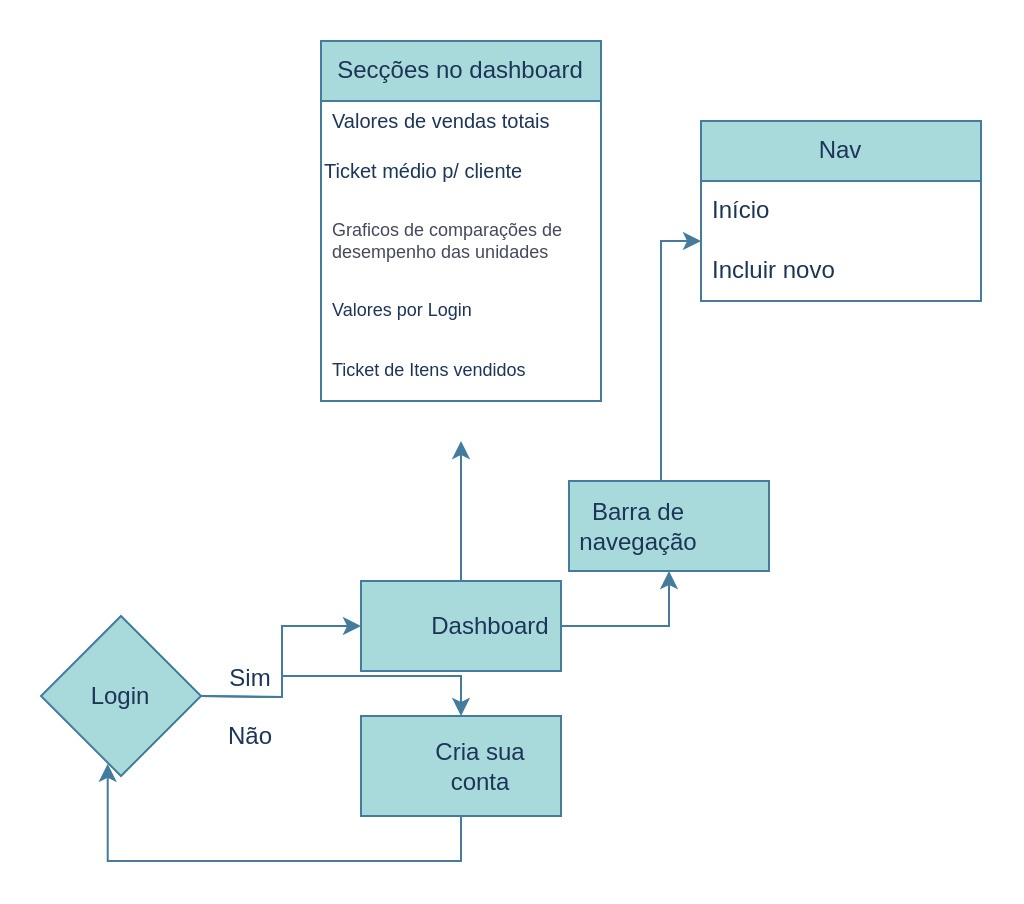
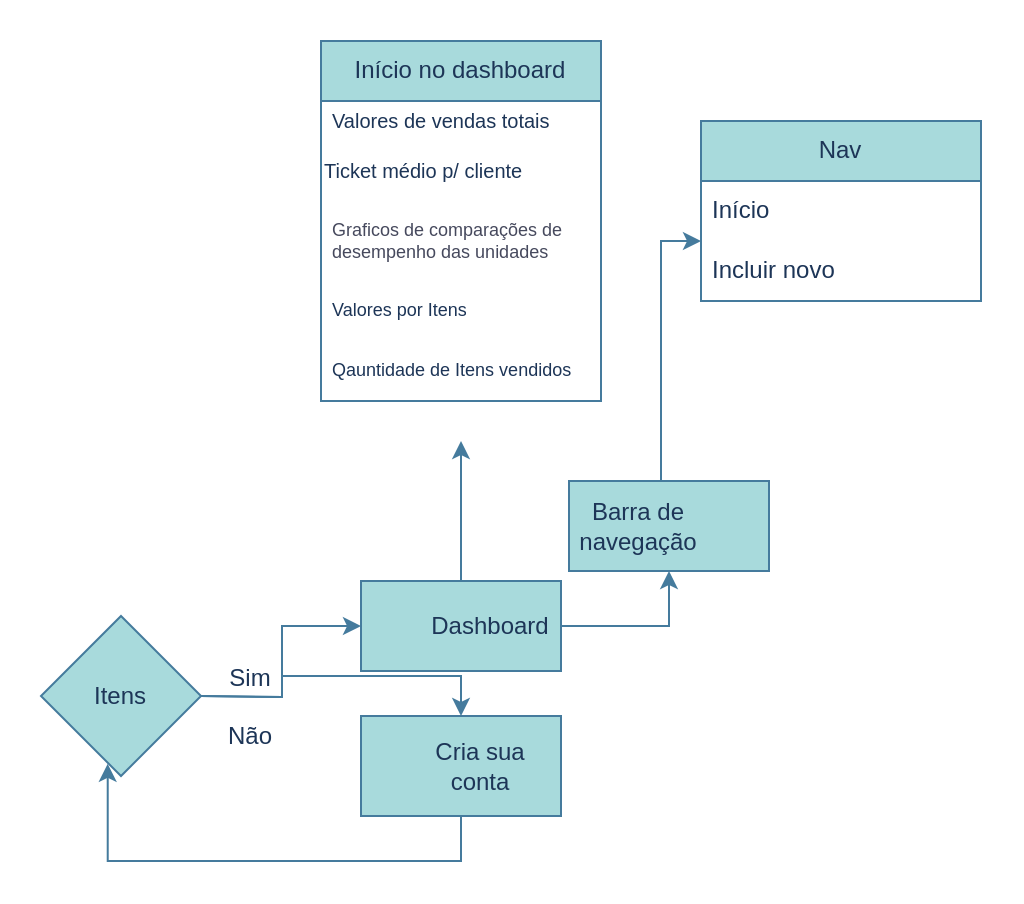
  <mxCell id="0" />
  <mxCell id="1" parent="0" />
  <mxCell id="2" value="" style="rounded=0;whiteSpace=wrap;html=1;strokeColor=#457B9D;fillColor=#A8DADC;labelBackgroundColor=none;fontColor=#1D3557;" parent="1" vertex="1"><mxGeometry x="180" y="357.5" width="100" height="50" as="geometry" /></mxCell>
  <mxCell id="3" style="edgeStyle=orthogonalEdgeStyle;rounded=0;orthogonalLoop=1;jettySize=auto;html=1;entryX=0;entryY=0.5;entryDx=0;entryDy=0;strokeColor=#457B9D;fontColor=default;fillColor=#A8DADC;labelBackgroundColor=none;" parent="1" target="7" edge="1"><mxGeometry relative="1" as="geometry"><mxPoint x="100" y="347.5" as="sourcePoint" /></mxGeometry></mxCell>
  <mxCell id="4" value="" style="rhombus;whiteSpace=wrap;html=1;strokeColor=#457B9D;fontColor=#1D3557;fillColor=#A8DADC;labelBackgroundColor=none;" parent="1" vertex="1"><mxGeometry x="20" y="307.5" width="80" height="80" as="geometry" /></mxCell>
- <mxCell id="5" value="Login" style="text;strokeColor=none;align=center;fillColor=none;verticalAlign=middle;whiteSpace=wrap;rounded=0;fontColor=#1D3557;horizontal=1;labelBackgroundColor=none;" parent="1" vertex="1"><mxGeometry x="30" y="332.5" width="60" height="30" as="geometry" /></mxCell>
+ <mxCell id="5" value="Itens" style="text;strokeColor=none;align=center;fillColor=none;verticalAlign=middle;whiteSpace=wrap;rounded=0;fontColor=#1D3557;horizontal=1;labelBackgroundColor=none;" parent="1" vertex="1"><mxGeometry x="30" y="332.5" width="60" height="30" as="geometry" /></mxCell>
  <mxCell id="6" value="" style="edgeStyle=orthogonalEdgeStyle;rounded=0;orthogonalLoop=1;jettySize=auto;html=1;strokeColor=#457B9D;fontColor=default;fillColor=#A8DADC;labelBackgroundColor=none;" parent="1" source="7" target="14" edge="1"><mxGeometry relative="1" as="geometry" /></mxCell>
  <mxCell id="7" value="" style="whiteSpace=wrap;html=1;fillColor=#A8DADC;strokeColor=#457B9D;labelBackgroundColor=none;fontColor=#1D3557;" parent="1" vertex="1"><mxGeometry x="180" y="290" width="100" height="45" as="geometry" /></mxCell>
  <mxCell id="8" value="Dashboard" style="text;strokeColor=none;align=center;fillColor=none;html=1;verticalAlign=middle;whiteSpace=wrap;rounded=0;fontColor=#1D3557;labelBackgroundColor=none;" parent="1" vertex="1"><mxGeometry x="215" y="297.5" width="60" height="30" as="geometry" /></mxCell>
  <mxCell id="9" value="Cria sua conta" style="text;align=center;html=1;verticalAlign=middle;whiteSpace=wrap;rounded=0;labelBackgroundColor=none;fontColor=#1D3557;" parent="1" vertex="1"><mxGeometry x="210" y="367.5" width="60" height="30" as="geometry" /></mxCell>
  <mxCell id="10" value="Sim" style="text;strokeColor=none;align=center;fillColor=none;html=1;verticalAlign=middle;whiteSpace=wrap;rounded=0;fontColor=#1D3557;labelBackgroundColor=none;" parent="1" vertex="1"><mxGeometry x="110" y="337.5" width="30" height="2.5" as="geometry" /></mxCell>
  <mxCell id="11" value="Não" style="text;strokeColor=none;align=center;fillColor=none;html=1;verticalAlign=middle;whiteSpace=wrap;rounded=0;fontColor=#1D3557;labelBackgroundColor=none;" parent="1" vertex="1"><mxGeometry x="110" y="357.5" width="30" height="20" as="geometry" /></mxCell>
  <mxCell id="12" value="" style="edgeStyle=orthogonalEdgeStyle;rounded=0;orthogonalLoop=1;jettySize=auto;html=1;strokeColor=#457B9D;fontColor=default;fillColor=#A8DADC;labelBackgroundColor=none;" parent="1" target="2" edge="1"><mxGeometry relative="1" as="geometry"><mxPoint x="100" y="347.5" as="sourcePoint" /><mxPoint x="200" y="382.5" as="targetPoint" /></mxGeometry></mxCell>
  <mxCell id="13" style="edgeStyle=orthogonalEdgeStyle;rounded=0;orthogonalLoop=1;jettySize=auto;html=1;strokeColor=#457B9D;fontColor=#1D3557;fillColor=#A8DADC;" parent="1" source="14" target="24" edge="1"><mxGeometry relative="1" as="geometry"><mxPoint x="350" y="120" as="targetPoint" /><Array as="points"><mxPoint x="330" y="120" /></Array></mxGeometry></mxCell>
  <mxCell id="14" value="" style="whiteSpace=wrap;html=1;fillColor=#A8DADC;strokeColor=#457B9D;labelBackgroundColor=none;fontColor=#1D3557;" parent="1" vertex="1"><mxGeometry x="284" y="240" width="100" height="45" as="geometry" /></mxCell>
  <mxCell id="15" style="edgeStyle=elbowEdgeStyle;rounded=0;orthogonalLoop=1;jettySize=auto;html=1;strokeColor=#457B9D;fontColor=default;fillColor=#A8DADC;labelBackgroundColor=none;entryX=0.417;entryY=0.924;entryDx=0;entryDy=0;entryPerimeter=0;" parent="1" source="2" target="4" edge="1"><mxGeometry relative="1" as="geometry"><mxPoint x="60" y="430" as="targetPoint" /><Array as="points"><mxPoint x="140" y="430" /></Array></mxGeometry></mxCell>
- <mxCell id="16" value="Secções no dashboard" style="swimlane;fontStyle=0;childLayout=stackLayout;horizontal=1;startSize=30;horizontalStack=0;resizeParent=1;resizeParentMax=0;resizeLast=0;collapsible=1;marginBottom=0;whiteSpace=wrap;html=1;strokeColor=#457B9D;fontColor=#1D3557;fillColor=#A8DADC;labelBackgroundColor=none;" parent="1" vertex="1"><mxGeometry x="160" y="20" width="140" height="180" as="geometry"><mxRectangle x="240" y="80" width="160" height="30" as="alternateBounds" /></mxGeometry></mxCell>
+ <mxCell id="16" value="Início no dashboard" style="swimlane;fontStyle=0;childLayout=stackLayout;horizontal=1;startSize=30;horizontalStack=0;resizeParent=1;resizeParentMax=0;resizeLast=0;collapsible=1;marginBottom=0;whiteSpace=wrap;html=1;strokeColor=#457B9D;fontColor=#1D3557;fillColor=#A8DADC;labelBackgroundColor=none;" parent="1" vertex="1"><mxGeometry x="160" y="20" width="140" height="180" as="geometry"><mxRectangle x="240" y="80" width="160" height="30" as="alternateBounds" /></mxGeometry></mxCell>
  <mxCell id="17" value="&lt;font style=&quot;font-size: 10px;&quot;&gt;Valores de vendas totais&lt;/font&gt;" style="text;strokeColor=none;fillColor=none;align=left;verticalAlign=middle;spacingLeft=4;spacingRight=4;overflow=hidden;points=[[0,0.5],[1,0.5]];portConstraint=eastwest;rotatable=0;whiteSpace=wrap;html=1;fontColor=#1D3557;fontSize=10;labelBackgroundColor=none;" parent="16" vertex="1"><mxGeometry y="30" width="140" height="20" as="geometry" /></mxCell>
  <mxCell id="18" value="Ticket médio p/ cliente" style="text;strokeColor=none;align=left;fillColor=none;html=1;verticalAlign=middle;whiteSpace=wrap;rounded=0;fontColor=#1D3557;fontSize=10;labelBackgroundColor=none;" parent="16" vertex="1"><mxGeometry y="50" width="140" height="30" as="geometry" /></mxCell>
  <mxCell id="19" value="Graficos de comparações de desempenho das unidades&amp;nbsp;" style="text;strokeColor=none;fillColor=none;align=left;verticalAlign=middle;spacingLeft=4;spacingRight=4;overflow=hidden;points=[[0,0.5],[1,0.5]];portConstraint=eastwest;rotatable=0;whiteSpace=wrap;html=1;fontColor=#46495D;fontSize=9;" parent="16" vertex="1"><mxGeometry y="80" width="140" height="40" as="geometry" /></mxCell>
- <mxCell id="20" value="Valores por Login" style="text;strokeColor=none;fillColor=none;align=left;verticalAlign=middle;spacingLeft=4;spacingRight=4;overflow=hidden;points=[[0,0.5],[1,0.5]];portConstraint=eastwest;rotatable=0;whiteSpace=wrap;html=1;fontColor=#1D3557;fontSize=9;labelBackgroundColor=none;" parent="16" vertex="1"><mxGeometry y="120" width="140" height="30" as="geometry" /></mxCell>
- <mxCell id="21" value="Ticket de Itens vendidos" style="text;strokeColor=none;fillColor=none;align=left;verticalAlign=middle;spacingLeft=4;spacingRight=4;overflow=hidden;points=[[0,0.5],[1,0.5]];portConstraint=eastwest;rotatable=0;whiteSpace=wrap;html=1;fontColor=#1D3557;fontSize=9;labelBackgroundColor=none;" parent="16" vertex="1"><mxGeometry y="150" width="140" height="30" as="geometry" /></mxCell>
+ <mxCell id="20" value="Valores por Itens" style="text;strokeColor=none;fillColor=none;align=left;verticalAlign=middle;spacingLeft=4;spacingRight=4;overflow=hidden;points=[[0,0.5],[1,0.5]];portConstraint=eastwest;rotatable=0;whiteSpace=wrap;html=1;fontColor=#1D3557;fontSize=9;labelBackgroundColor=none;" parent="16" vertex="1"><mxGeometry y="120" width="140" height="30" as="geometry" /></mxCell>
+ <mxCell id="21" value="Qauntidade de Itens vendidos" style="text;strokeColor=none;fillColor=none;align=left;verticalAlign=middle;spacingLeft=4;spacingRight=4;overflow=hidden;points=[[0,0.5],[1,0.5]];portConstraint=eastwest;rotatable=0;whiteSpace=wrap;html=1;fontColor=#1D3557;fontSize=9;labelBackgroundColor=none;" parent="16" vertex="1"><mxGeometry y="150" width="140" height="30" as="geometry" /></mxCell>
  <mxCell id="22" value="" style="edgeStyle=none;rounded=0;orthogonalLoop=1;jettySize=auto;html=1;strokeColor=#457B9D;fontColor=default;fillColor=#A8DADC;exitX=0.5;exitY=0;exitDx=0;exitDy=0;labelBackgroundColor=none;" parent="1" source="7" edge="1"><mxGeometry relative="1" as="geometry"><mxPoint x="230" y="290" as="sourcePoint" /><mxPoint x="230" y="220" as="targetPoint" /></mxGeometry></mxCell>
  <mxCell id="23" value="Barra de navegação" style="text;strokeColor=none;align=center;fillColor=none;html=1;verticalAlign=middle;whiteSpace=wrap;rounded=0;fontColor=#1D3557;" parent="1" vertex="1"><mxGeometry x="289" y="247.5" width="60" height="30" as="geometry" /></mxCell>
  <mxCell id="24" value="Nav" style="swimlane;fontStyle=0;childLayout=stackLayout;horizontal=1;startSize=30;horizontalStack=0;resizeParent=1;resizeParentMax=0;resizeLast=0;collapsible=1;marginBottom=0;whiteSpace=wrap;html=1;strokeColor=#457B9D;fontColor=#1D3557;fillColor=#A8DADC;" parent="1" vertex="1"><mxGeometry x="350" y="60" width="140" height="90" as="geometry" /></mxCell>
  <mxCell id="25" value="Início" style="text;strokeColor=none;fillColor=none;align=left;verticalAlign=middle;spacingLeft=4;spacingRight=4;overflow=hidden;points=[[0,0.5],[1,0.5]];portConstraint=eastwest;rotatable=0;whiteSpace=wrap;html=1;fontColor=#1D3557;" parent="24" vertex="1"><mxGeometry y="30" width="140" height="30" as="geometry" /></mxCell>
  <mxCell id="26" value="Incluir novo" style="text;strokeColor=none;fillColor=none;align=left;verticalAlign=middle;spacingLeft=4;spacingRight=4;overflow=hidden;points=[[0,0.5],[1,0.5]];portConstraint=eastwest;rotatable=0;whiteSpace=wrap;html=1;fontColor=#1D3557;" parent="24" vertex="1"><mxGeometry y="60" width="140" height="30" as="geometry" /></mxCell>
